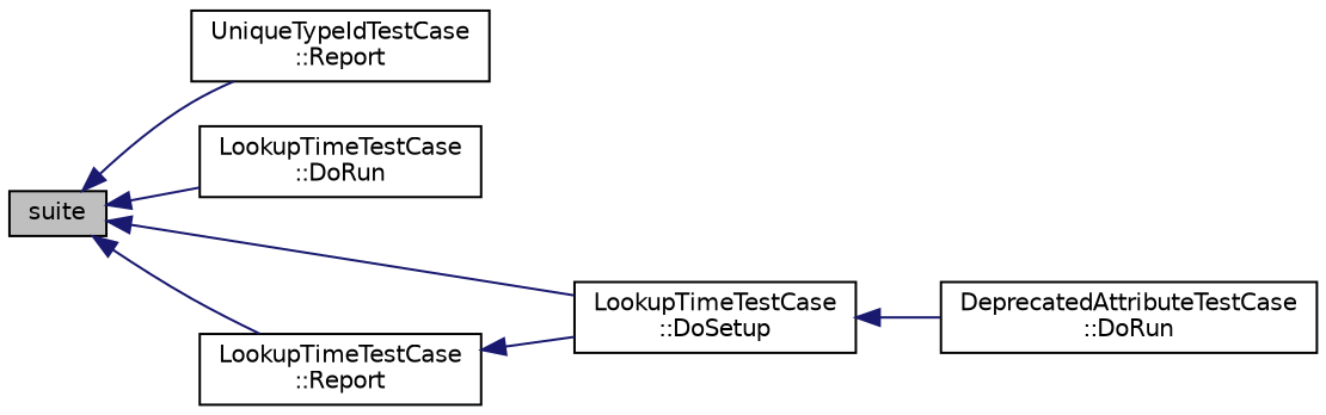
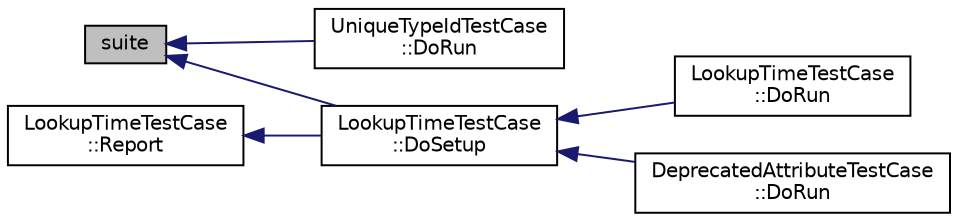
  digraph {
    rankdir=LR
    node [color=black fillcolor=white fontname=Helvetica fontsize=10 shape=record style=filled]
    edge [color=midnightblue dir=back fontname=Helvetica fontsize=10 labelfontname=Helvetica labelfontsize=10 style=solid]
    n1 [fillcolor=grey75 fontcolor=black height=0.2 label=suite width=0.4]
-   n2 [height=0.2 label="UniqueTypeIdTestCase\l::Report" width=0.4]
+   n2 [height=0.2 label="UniqueTypeIdTestCase\l::DoRun" width=0.4]
    n3 [height=0.2 label="LookupTimeTestCase\l::DoRun" width=0.4]
    n4 [height=0.2 label="LookupTimeTestCase\l::DoSetup" width=0.4]
    n5 [height=0.2 label="LookupTimeTestCase\l::Report" width=0.4]
    n6 [height=0.2 label="DeprecatedAttributeTestCase\l::DoRun" width=0.4]
    n1 -> n2
-   n1 -> n3
+   n4 -> n3
    n1 -> n4
-   n1 -> n5
    n4 -> n6
    n5 -> n4
  }
